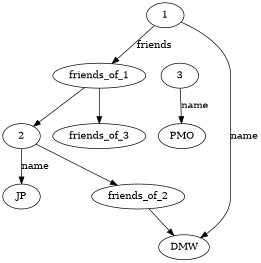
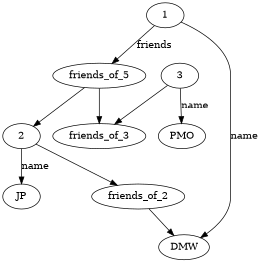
  digraph {
    1
-   friends_of_1
+   friends_of_1 [label=friends_of_5]
    DMW
    2
    friends_of_3
    friends_of_2
    JP
    3
    PMO
    subgraph sub_1 {
      rank=min
      1
    }
    1 -> friends_of_1 [label=friends]
    1 -> DMW [label=name]
    friends_of_1 -> 2
    friends_of_1 -> friends_of_3
    2 -> friends_of_2
    2 -> JP [label=name]
    friends_of_2 -> DMW
+   3 -> friends_of_3
    3 -> PMO [label=name]
  }
